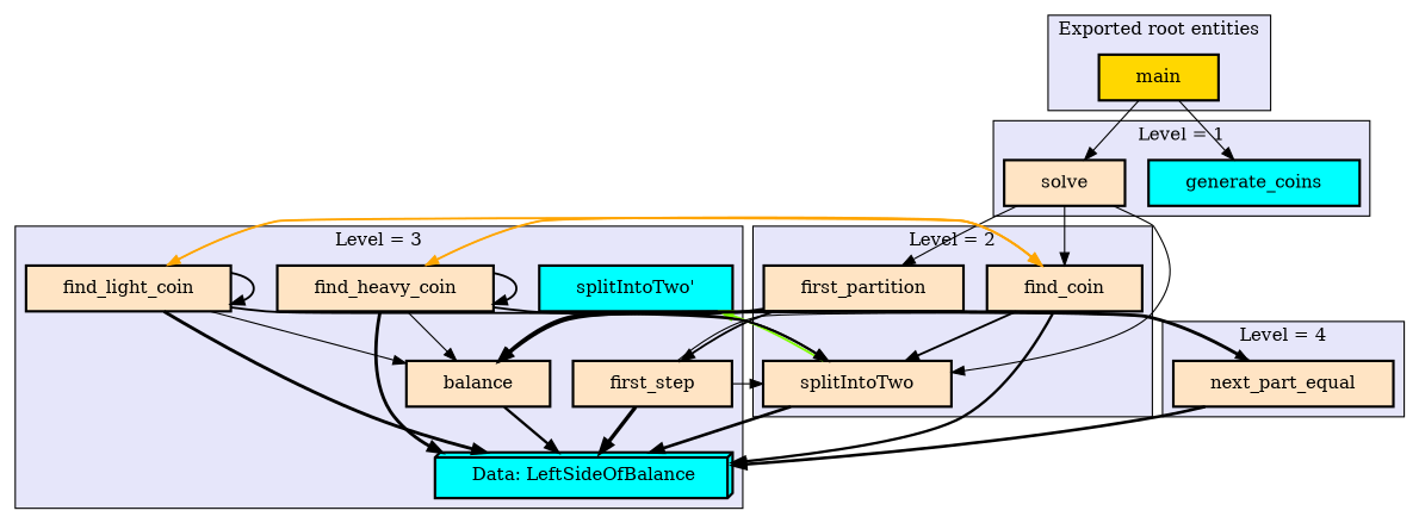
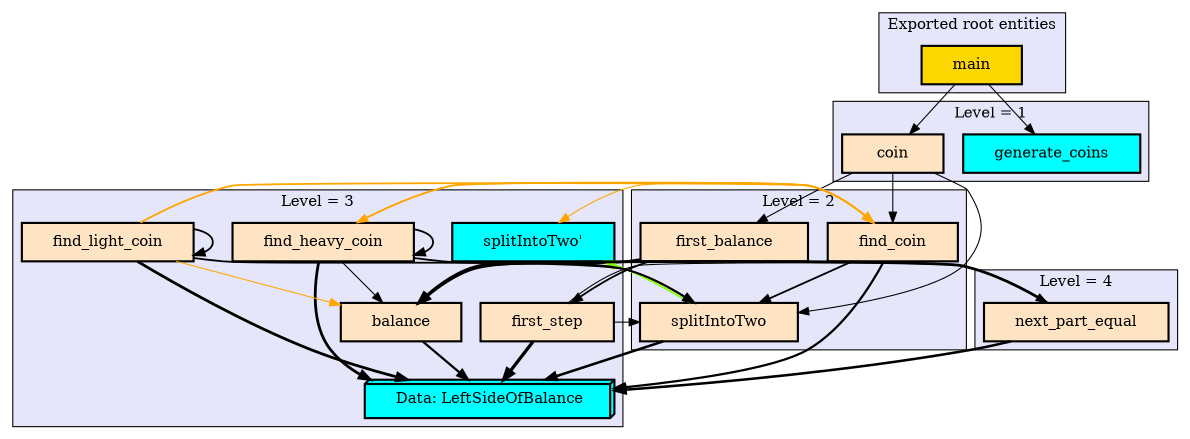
  digraph {
    node [fillcolor=bisque margin="0.4,0.1" shape=box style="filled,bold"]
    edge [color=black penwidth=1]
    n1 [fillcolor=cyan label=generate_coins]
-   n2 [label=solve]
+   n2 [label=coin]
    n3 [fillcolor=gold label=main]
    n4 [label=find_coin]
-   n5 [label=first_partition]
+   n5 [label=first_balance]
    n6 [label=splitIntoTwo]
    n7 [fillcolor=cyan label="Data: LeftSideOfBalance" shape=box3d]
    n8 [label=balance]
    n9 [label=find_heavy_coin]
    n10 [label=find_light_coin]
    n11 [label=first_step]
    n12 [fillcolor=cyan label="splitIntoTwo'"]
    n13 [label=next_part_equal]
    subgraph cluster_1 {
      fillcolor=lavender
      label="Level = 1"
      style=filled
      n1
      n2
    }
    subgraph cluster_2 {
      fillcolor=lavender
      label="Exported root entities"
      style=filled
      n3
    }
    subgraph cluster_3 {
      fillcolor=lavender
      label="Level = 2"
      style=filled
      n4
      n5
      n6
    }
    subgraph cluster_4 {
      fillcolor=lavender
      label="Level = 3"
      style=filled
      n7
      n8
      n9
      n10
      n11
      n12
    }
    subgraph cluster_5 {
      fillcolor=lavender
      label="Level = 4"
      style=filled
      n13
    }
    n2 -> n4
    n2 -> n5
    n2 -> n6
    n3 -> n1
    n3 -> n2
    n4 -> n6 [penwidth=1.6931471805599454]
    n4 -> n7 [penwidth=2.09861228866811]
    n4 -> n9 [color=orange]
-   n4 -> n10 [color=orange]
+   n4 -> n12 [color=orange]
    n5 -> n8 [penwidth=2.386294361119891]
    n5 -> n11 [penwidth=1.6931471805599454]
    n6 -> n7 [penwidth=2.386294361119891]
    n6 -> n12 [color=chartreuse penwidth=1.6931471805599454]
    n8 -> n7 [penwidth=2.09861228866811]
    n9 -> n4 [color=orange penwidth=1.6931471805599454]
    n9 -> n6 [penwidth=1.6931471805599454]
    n9 -> n7 [penwidth=2.6094379124341005]
    n9 -> n8
    n9 -> n9 [penwidth=1.6931471805599454]
    n10 -> n4 [color=orange penwidth=1.6931471805599454]
    n10 -> n6 [penwidth=1.6931471805599454]
    n10 -> n7 [penwidth=2.6094379124341005]
-   n10 -> n8
+   n10 -> n8 [color=orange]
    n10 -> n10 [penwidth=1.6931471805599454]
    n11 -> n6
    n11 -> n7 [penwidth=3.0794415416798357]
    n11 -> n13
    n13 -> n7 [penwidth=2.386294361119891]
    n13 -> n8 [penwidth=2.6094379124341005]
  }
